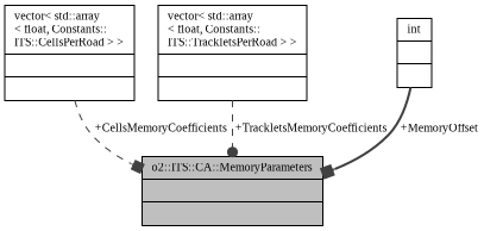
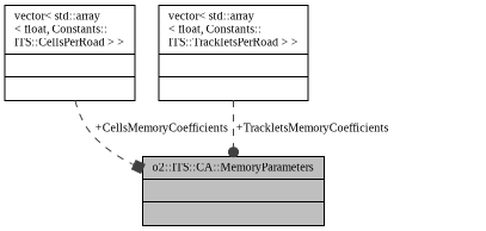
  digraph {
    fontname="Liberation Serif"
    node [color=black fontname="Liberation Serif" fontsize=10 shape=record]
    edge [arrowhead=box color=grey25 fontname="Liberation Serif" fontsize=10 labelfontname=Helvetica labelfontsize=10 style=dashed]
    n1 [fillcolor=grey75 fontcolor=black height=0.2 label="{o2::ITS::CA::MemoryParameters\n||}" style=filled width=0.4]
    n2 [height=0.2 label="{vector\< std::array\l\< float, Constants::\lITS::CellsPerRoad \> \>\n||}" width=0.4]
    n3 [height=0.2 label="{vector\< std::array\l\< float, Constants::\lITS::TrackletsPerRoad \> \>\n||}" width=0.4]
-   n4 [height=0.2 label="{int\n||}" width=0.4]
    n2 -> n1 [label=" +CellsMemoryCoefficients"]
    n3 -> n1 [arrowhead=dot label=" +TrackletsMemoryCoefficients"]
-   n4 -> n1 [label=" +MemoryOffset" style=bold]
  }
